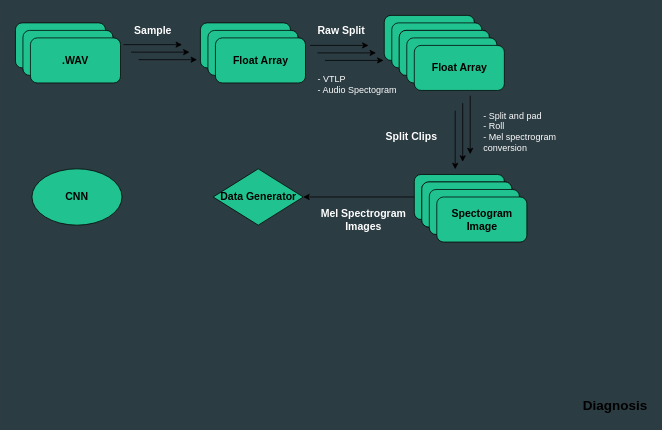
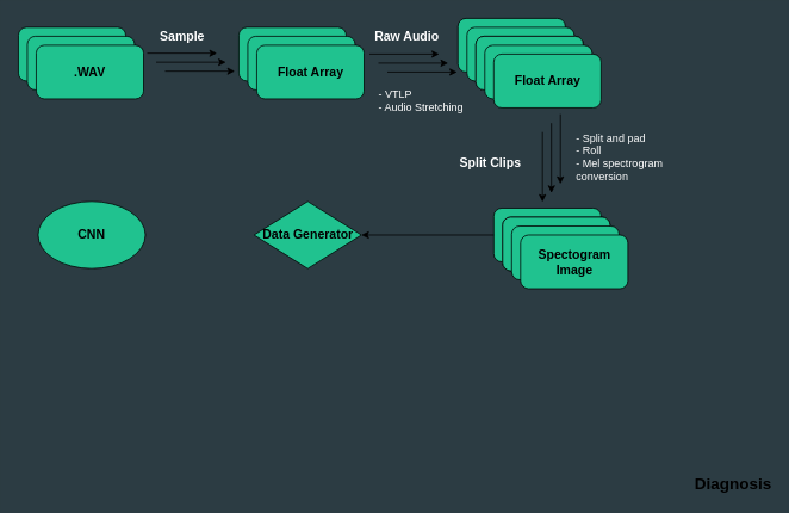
  <mxCell id="0" />
  <mxCell id="1" parent="0" />
  <mxCell id="2" value="" style="rounded=1;whiteSpace=wrap;html=1;fillColor=#20c28f;strokeWidth=1;" parent="1" vertex="1"><mxGeometry x="20" y="30" width="120" height="60" as="geometry" /></mxCell>
  <mxCell id="3" value="" style="rounded=1;whiteSpace=wrap;html=1;fillColor=#20c28f;strokeWidth=1;" parent="1" vertex="1"><mxGeometry x="30" y="40" width="120" height="60" as="geometry" /></mxCell>
  <mxCell id="4" value="&lt;font style=&quot;font-size: 14px&quot;&gt;&lt;span&gt;.WAV&lt;/span&gt;&lt;/font&gt;" style="rounded=1;whiteSpace=wrap;html=1;fillColor=#20c28f;strokeWidth=1;fontStyle=1" parent="1" vertex="1"><mxGeometry x="40" y="50" width="120" height="60" as="geometry" /></mxCell>
  <mxCell id="5" value="" style="rounded=1;whiteSpace=wrap;html=1;fillColor=#20c28f;strokeWidth=1;" parent="1" vertex="1"><mxGeometry x="266.5" y="30" width="120" height="60" as="geometry" /></mxCell>
  <mxCell id="6" value="" style="rounded=1;whiteSpace=wrap;html=1;fillColor=#20c28f;strokeWidth=1;" parent="1" vertex="1"><mxGeometry x="276.5" y="40" width="120" height="60" as="geometry" /></mxCell>
  <mxCell id="7" value="&lt;font style=&quot;font-size: 14px&quot;&gt;&lt;span&gt;Float Array&lt;/span&gt;&lt;br&gt;&lt;/font&gt;" style="rounded=1;whiteSpace=wrap;html=1;fillColor=#20c28f;strokeWidth=1;fontStyle=1" parent="1" vertex="1"><mxGeometry x="286.5" y="50" width="120" height="60" as="geometry" /></mxCell>
  <mxCell id="8" value="" style="rounded=1;whiteSpace=wrap;html=1;fillColor=#20c28f;strokeWidth=1;" parent="1" vertex="1"><mxGeometry x="511.5" y="20" width="120" height="60" as="geometry" /></mxCell>
  <mxCell id="9" value="" style="rounded=1;whiteSpace=wrap;html=1;fillColor=#20c28f;strokeWidth=1;" parent="1" vertex="1"><mxGeometry x="521.5" y="30" width="120" height="60" as="geometry" /></mxCell>
  <mxCell id="10" value=".WAV" style="rounded=1;whiteSpace=wrap;html=1;" parent="1" vertex="1"><mxGeometry x="531.5" y="40" width="120" height="60" as="geometry" /></mxCell>
  <mxCell id="11" value="" style="rounded=1;whiteSpace=wrap;html=1;fillColor=#20c28f;strokeWidth=1;" parent="1" vertex="1"><mxGeometry x="531.5" y="40" width="120" height="60" as="geometry" /></mxCell>
  <mxCell id="12" value="" style="rounded=1;whiteSpace=wrap;html=1;fillColor=#20c28f;strokeWidth=1;" parent="1" vertex="1"><mxGeometry x="541.5" y="50" width="120" height="60" as="geometry" /></mxCell>
  <mxCell id="13" value="&lt;span style=&quot;font-size: 14px ; white-space: normal&quot;&gt;&lt;span&gt;Float Array&lt;/span&gt;&lt;/span&gt;" style="rounded=1;whiteSpace=wrap;html=1;fillColor=#20c28f;strokeWidth=1;fontStyle=1" parent="1" vertex="1"><mxGeometry x="551.5" y="60" width="120" height="60" as="geometry" /></mxCell>
  <mxCell id="14" value="" style="endArrow=classic;html=1;" parent="1" edge="1"><mxGeometry width="50" height="50" relative="1" as="geometry"><mxPoint x="164" y="59" as="sourcePoint" /><mxPoint x="242" y="59" as="targetPoint" /></mxGeometry></mxCell>
  <mxCell id="15" value="" style="endArrow=classic;html=1;" parent="1" edge="1"><mxGeometry width="50" height="50" relative="1" as="geometry"><mxPoint x="174" y="69" as="sourcePoint" /><mxPoint x="252" y="69" as="targetPoint" /></mxGeometry></mxCell>
  <mxCell id="16" value="" style="endArrow=classic;html=1;" parent="1" edge="1"><mxGeometry width="50" height="50" relative="1" as="geometry"><mxPoint x="184" y="79" as="sourcePoint" /><mxPoint x="262" y="79" as="targetPoint" /></mxGeometry></mxCell>
  <mxCell id="17" value="" style="endArrow=classic;html=1;" parent="1" edge="1"><mxGeometry width="50" height="50" relative="1" as="geometry"><mxPoint x="412.5" y="60" as="sourcePoint" /><mxPoint x="490.5" y="60" as="targetPoint" /></mxGeometry></mxCell>
  <mxCell id="18" value="" style="endArrow=classic;html=1;" parent="1" edge="1"><mxGeometry width="50" height="50" relative="1" as="geometry"><mxPoint x="422.5" y="70" as="sourcePoint" /><mxPoint x="500.5" y="70" as="targetPoint" /></mxGeometry></mxCell>
  <mxCell id="19" value="" style="endArrow=classic;html=1;" parent="1" edge="1"><mxGeometry width="50" height="50" relative="1" as="geometry"><mxPoint x="432.5" y="80" as="sourcePoint" /><mxPoint x="510.5" y="80" as="targetPoint" /></mxGeometry></mxCell>
  <mxCell id="20" value="&lt;span style=&quot;font-size: 14px&quot;&gt;&lt;font color=&quot;#ffffff&quot;&gt;Sample&lt;/font&gt;&lt;/span&gt;" style="text;html=1;strokeColor=none;fillColor=none;align=center;verticalAlign=middle;whiteSpace=wrap;rounded=0;fontStyle=1" parent="1" vertex="1"><mxGeometry x="173" y="30" width="61" height="20" as="geometry" /></mxCell>
- <mxCell id="21" value="&lt;font style=&quot;font-size: 14px&quot;&gt;&lt;font color=&quot;#ffffff&quot;&gt;Raw Split&lt;/font&gt;&lt;br&gt;&lt;/font&gt;" style="text;html=1;strokeColor=none;fillColor=none;align=center;verticalAlign=middle;whiteSpace=wrap;rounded=0;fontStyle=1" parent="1" vertex="1"><mxGeometry x="403.5" y="20" width="101" height="40" as="geometry" /></mxCell>
+ <mxCell id="21" value="&lt;font style=&quot;font-size: 14px&quot;&gt;&lt;font color=&quot;#ffffff&quot;&gt;Raw Audio&lt;/font&gt;&lt;br&gt;&lt;/font&gt;" style="text;html=1;strokeColor=none;fillColor=none;align=center;verticalAlign=middle;whiteSpace=wrap;rounded=0;fontStyle=1" parent="1" vertex="1"><mxGeometry x="403.5" y="20" width="101" height="40" as="geometry" /></mxCell>
  <mxCell id="22" value="&lt;span style=&quot;font-size: 14px&quot;&gt;&lt;font color=&quot;#ffffff&quot;&gt;Split Clips&lt;/font&gt;&lt;br&gt;&lt;/span&gt;" style="text;html=1;strokeColor=none;fillColor=none;align=center;verticalAlign=middle;whiteSpace=wrap;rounded=0;fontStyle=1" parent="1" vertex="1"><mxGeometry x="497" y="161" width="101.5" height="39" as="geometry" /></mxCell>
  <mxCell id="23" value="" style="rounded=1;whiteSpace=wrap;html=1;fillColor=#20c28f;strokeWidth=1;" parent="1" vertex="1"><mxGeometry x="551.5" y="232" width="120" height="60" as="geometry" /></mxCell>
  <mxCell id="24" value=".WAV" style="rounded=1;whiteSpace=wrap;html=1;" parent="1" vertex="1"><mxGeometry x="561.5" y="242" width="120" height="60" as="geometry" /></mxCell>
  <mxCell id="25" value="" style="rounded=1;whiteSpace=wrap;html=1;fillColor=#20c28f;strokeWidth=1;" parent="1" vertex="1"><mxGeometry x="561.5" y="242" width="120" height="60" as="geometry" /></mxCell>
  <mxCell id="26" value="" style="rounded=1;whiteSpace=wrap;html=1;fillColor=#20c28f;strokeWidth=1;" parent="1" vertex="1"><mxGeometry x="571.5" y="252" width="120" height="60" as="geometry" /></mxCell>
  <mxCell id="27" value="&lt;span style=&quot;font-size: 14px&quot;&gt;&lt;span&gt;Spectogram Image&lt;/span&gt;&lt;/span&gt;" style="rounded=1;whiteSpace=wrap;html=1;fillColor=#20c28f;strokeWidth=1;fontStyle=1" parent="1" vertex="1"><mxGeometry x="581.5" y="262" width="120" height="60" as="geometry" /></mxCell>
  <mxCell id="28" value="&lt;font style=&quot;font-size: 18px&quot;&gt;Diagnosis&lt;/font&gt;" style="text;html=1;strokeColor=none;fillColor=none;align=center;verticalAlign=middle;whiteSpace=wrap;rounded=0;fontStyle=1" parent="1" vertex="1"><mxGeometry x="779" y="531" width="81" height="20" as="geometry" /></mxCell>
- <mxCell id="29" value="&lt;font color=&quot;#ffffff&quot;&gt;- VTLP&lt;br&gt;- Audio Spectogram&lt;/font&gt;" style="text;html=1;strokeColor=none;fillColor=none;align=left;verticalAlign=middle;whiteSpace=wrap;rounded=0;dashed=1;fontSize=12;" parent="1" vertex="1"><mxGeometry x="421" y="80" width="127" height="63" as="geometry" /></mxCell>
+ <mxCell id="29" value="&lt;font color=&quot;#ffffff&quot;&gt;- VTLP&lt;br&gt;- Audio Stretching&lt;/font&gt;" style="text;html=1;strokeColor=none;fillColor=none;align=left;verticalAlign=middle;whiteSpace=wrap;rounded=0;dashed=1;fontSize=12;" parent="1" vertex="1"><mxGeometry x="421" y="80" width="127" height="63" as="geometry" /></mxCell>
  <mxCell id="30" value="&lt;font color=&quot;#ffffff&quot;&gt;- Split and pad&lt;br&gt;- Roll&lt;br&gt;- Mel spectrogram conversion&lt;/font&gt;" style="text;html=1;strokeColor=none;fillColor=none;align=left;verticalAlign=middle;whiteSpace=wrap;rounded=0;dashed=1;fontSize=12;" vertex="1" parent="1"><mxGeometry x="641.5" y="143" width="127" height="63" as="geometry" /></mxCell>
  <mxCell id="31" value="&lt;font style=&quot;font-size: 14px&quot;&gt;&lt;span&gt;Data Generator&lt;/span&gt;&lt;/font&gt;" style="rhombus;whiteSpace=wrap;html=1;fillColor=#20c28f;strokeWidth=1;fontStyle=1;" vertex="1" parent="1"><mxGeometry x="283.5" y="224.5" width="120" height="75" as="geometry" /></mxCell>
  <mxCell id="32" value="&lt;font style=&quot;font-size: 14px&quot;&gt;&lt;span&gt;CNN&lt;/span&gt;&lt;/font&gt;" style="ellipse;whiteSpace=wrap;html=1;fillColor=#20c28f;strokeWidth=1;fontStyle=1;" vertex="1" parent="1"><mxGeometry x="42" y="224.5" width="120" height="75" as="geometry" /></mxCell>
  <mxCell id="33" value="" style="group;rotation=90;" vertex="1" connectable="0" parent="1"><mxGeometry x="567" y="166" width="98" height="20" as="geometry" /></mxCell>
  <mxCell id="34" value="" style="endArrow=classic;html=1;" parent="33" edge="1"><mxGeometry width="50" height="50" relative="1" as="geometry"><mxPoint x="59" y="-39" as="sourcePoint" /><mxPoint x="59" y="39" as="targetPoint" /></mxGeometry></mxCell>
  <mxCell id="35" value="" style="endArrow=classic;html=1;" parent="33" edge="1"><mxGeometry width="50" height="50" relative="1" as="geometry"><mxPoint x="49" y="-29" as="sourcePoint" /><mxPoint x="49" y="49" as="targetPoint" /></mxGeometry></mxCell>
  <mxCell id="36" value="" style="endArrow=classic;html=1;" parent="33" edge="1"><mxGeometry width="50" height="50" relative="1" as="geometry"><mxPoint x="39" y="-19" as="sourcePoint" /><mxPoint x="39" y="59" as="targetPoint" /></mxGeometry></mxCell>
  <mxCell id="37" value="" style="endArrow=classic;html=1;entryX=1;entryY=0.5;entryDx=0;entryDy=0;exitX=0;exitY=0.5;exitDx=0;exitDy=0;" edge="1" parent="1" source="23" target="31"><mxGeometry width="50" height="50" relative="1" as="geometry"><mxPoint x="433.5" y="267" as="sourcePoint" /><mxPoint x="511.5" y="267" as="targetPoint" /></mxGeometry></mxCell>
- <mxCell id="38" value="&lt;span style=&quot;font-size: 14px&quot;&gt;&lt;font color=&quot;#ffffff&quot;&gt;Mel Spectrogram Images&lt;/font&gt;&lt;br&gt;&lt;/span&gt;" style="text;html=1;strokeColor=none;fillColor=none;align=center;verticalAlign=middle;whiteSpace=wrap;rounded=0;fontStyle=1" vertex="1" parent="1"><mxGeometry x="426" y="272.5" width="115.5" height="39" as="geometry" /></mxCell>
